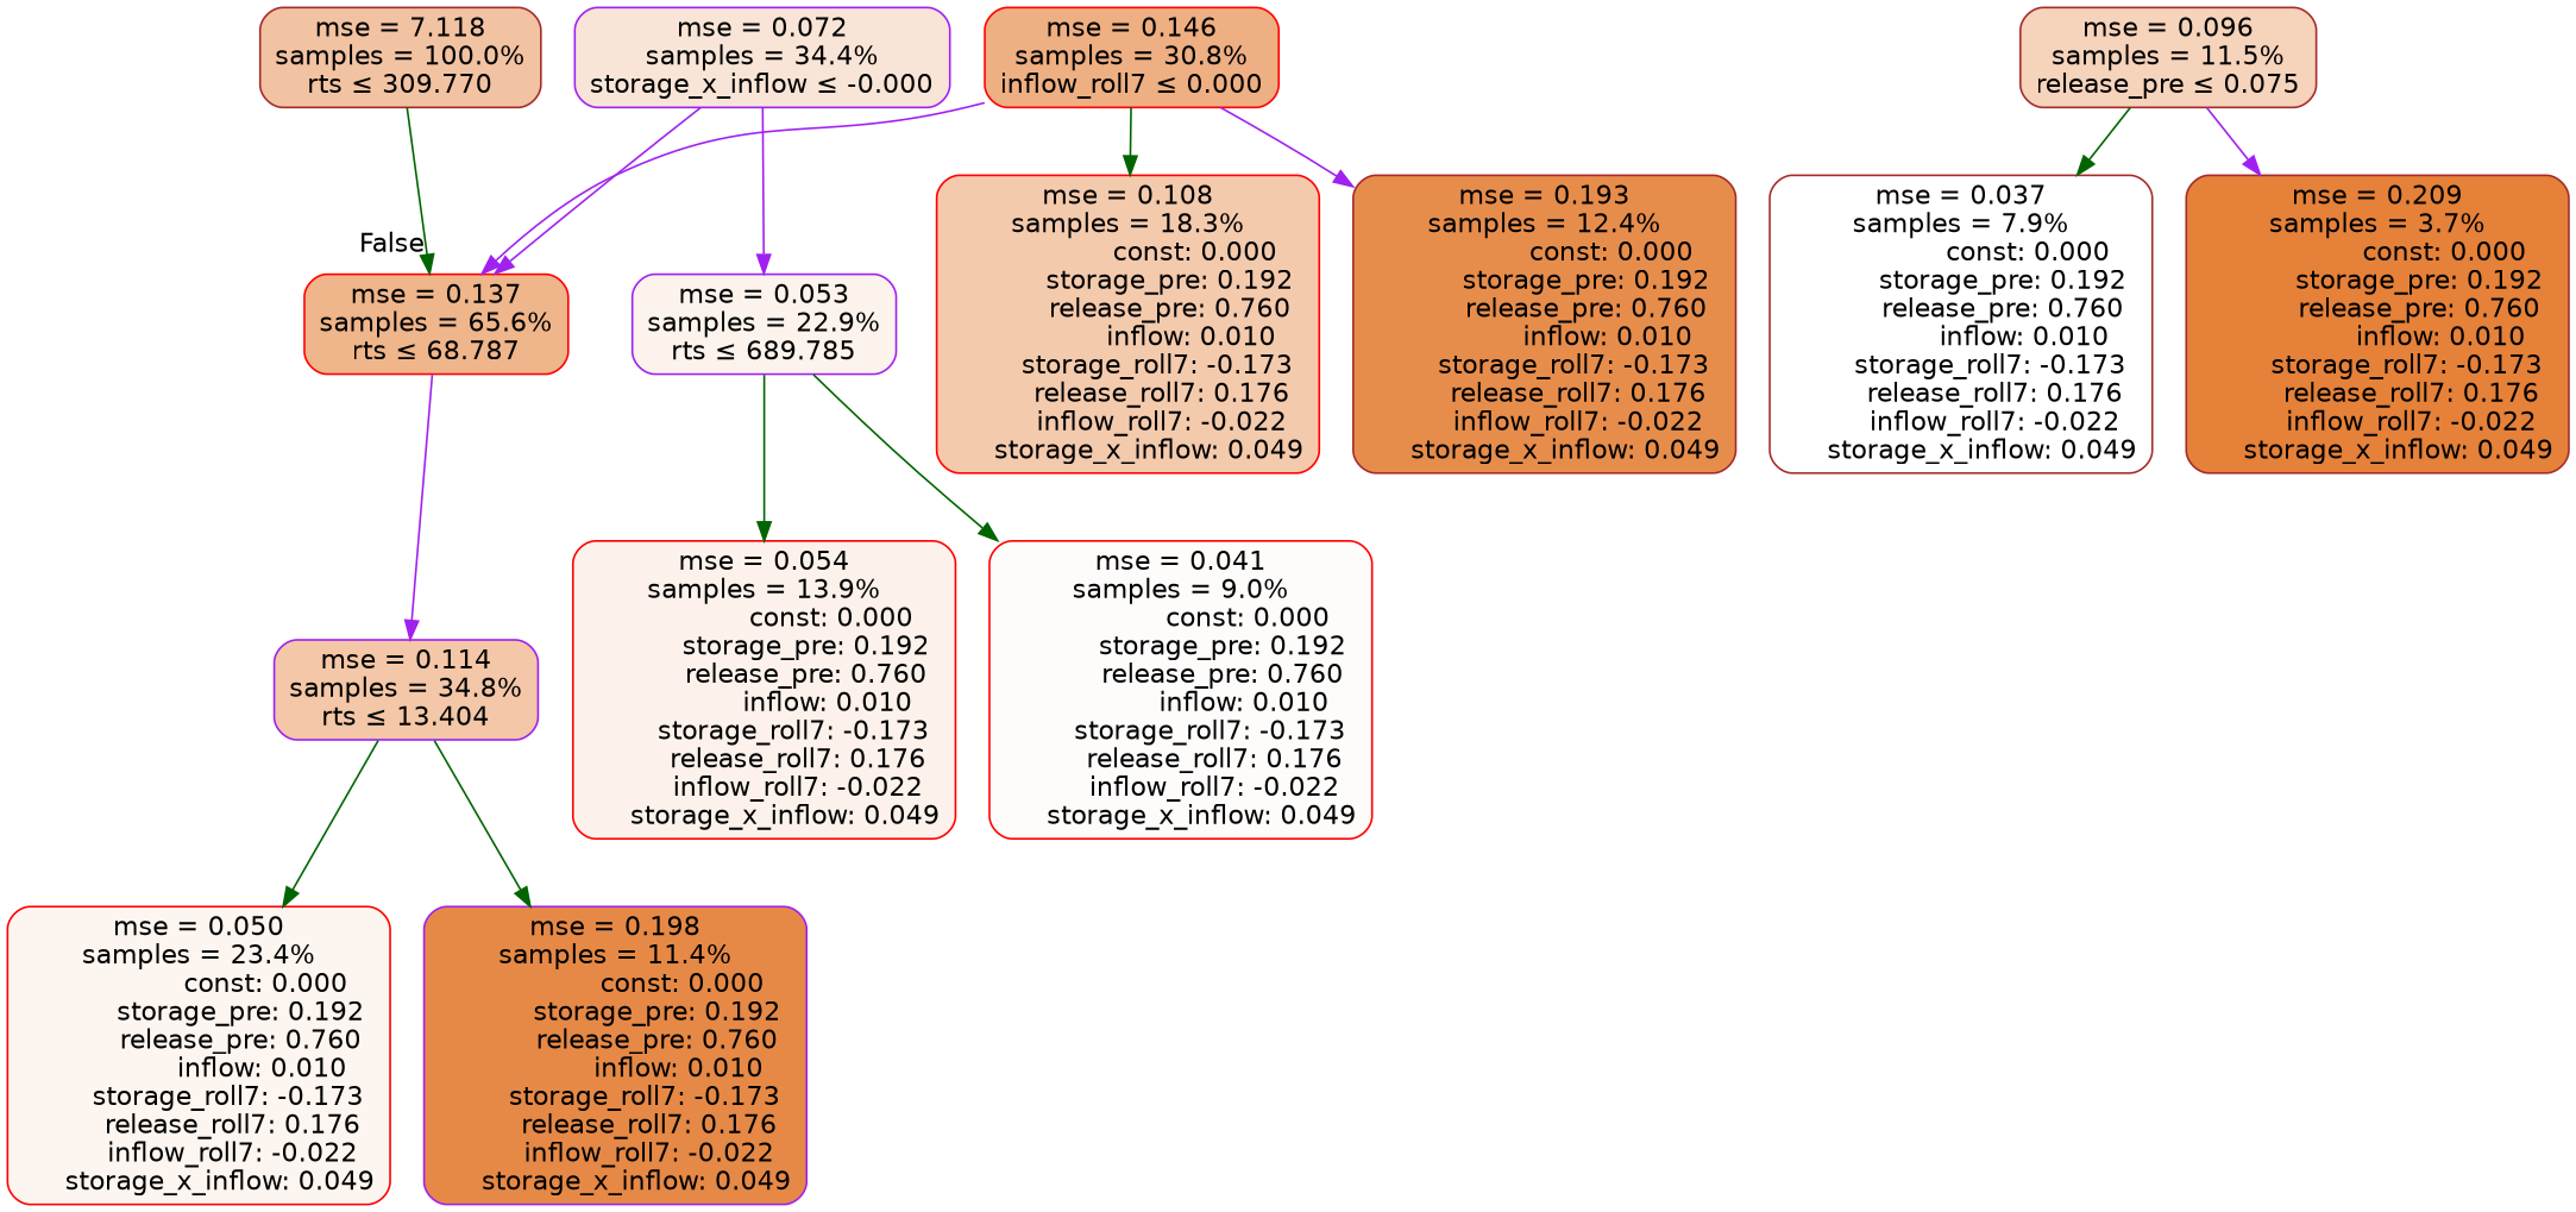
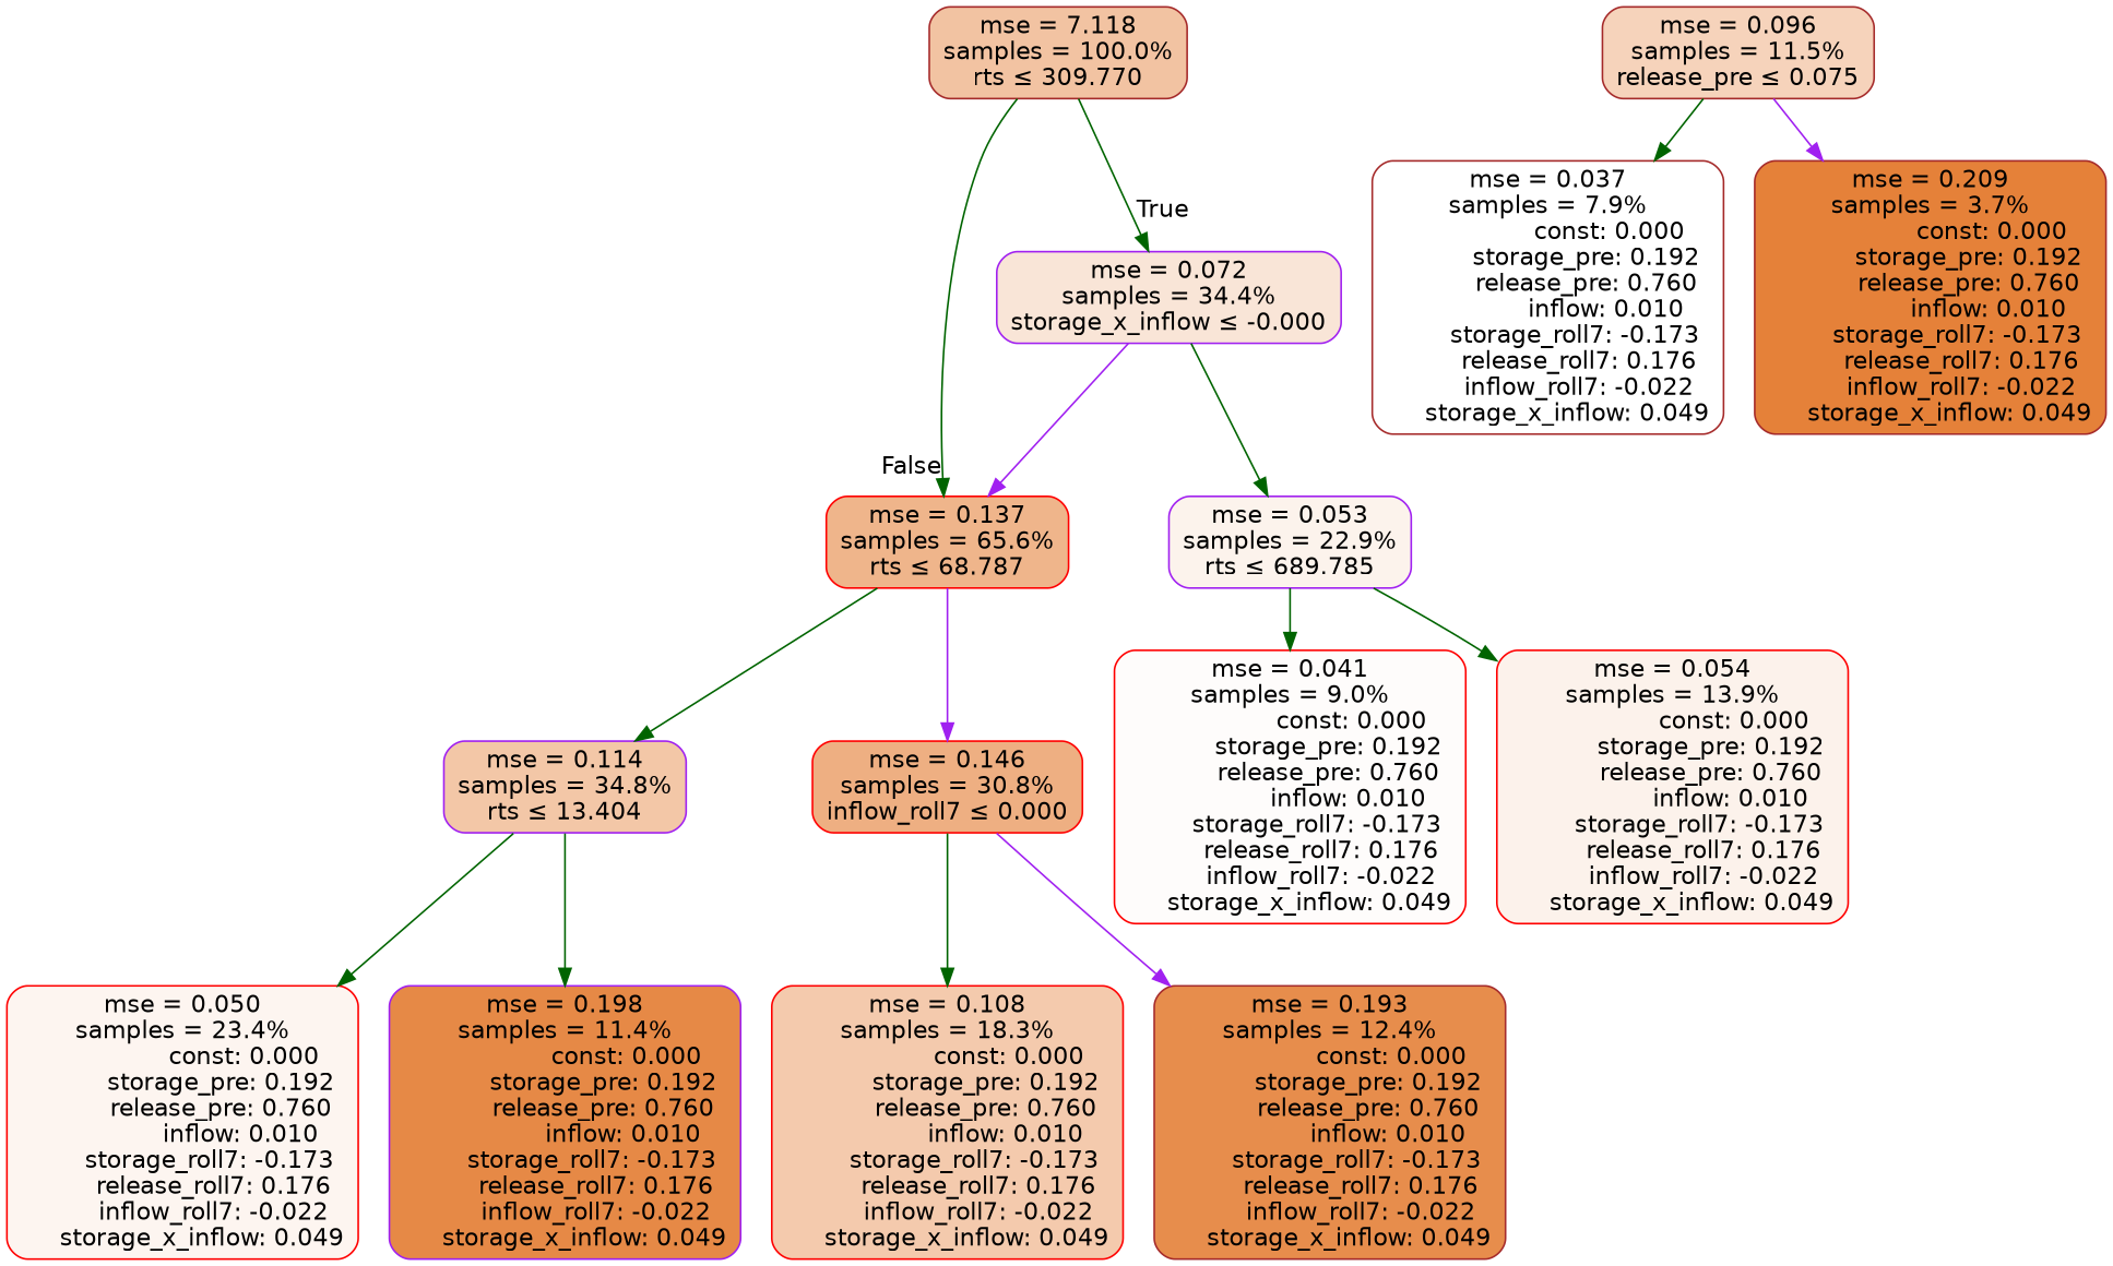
  digraph {
    node [color=red fontname=helvetica shape=rectangle style="filled, rounded"]
    edge [color=darkgreen fontname=helvetica]
    n1 [color=brown fillcolor="#f2c3a2" label="mse = 7.118\nsamples = 100.0%\nrts &le; 309.770"]
    n2 [fillcolor="#efb58b" label="mse = 0.137\nsamples = 65.6%\nrts &le; 68.787"]
    n3 [color=purple fillcolor="#f9e5d7" label="mse = 0.072\nsamples = 34.4%\nstorage_x_inflow &le; -0.000"]
    n4 [color=purple fillcolor="#f3c7a7" label="mse = 0.114\nsamples = 34.8%\nrts &le; 13.404"]
    n5 [fillcolor="#eeaf82" label="mse = 0.146\nsamples = 30.8%\ninflow_roll7 &le; 0.000"]
    n6 [color=purple fillcolor="#fcf3ec" label="mse = 0.053\nsamples = 22.9%\nrts &le; 689.785"]
    n7 [fillcolor="#fdf5f0" label="mse = 0.050\nsamples = 23.4%\n                const: 0.000\n          storage_pre: 0.192\n          release_pre: 0.760\n               inflow: 0.010\n       storage_roll7: -0.173\n        release_roll7: 0.176\n        inflow_roll7: -0.022\n     storage_x_inflow: 0.049"]
    n8 [color=purple fillcolor="#e68946" label="mse = 0.198\nsamples = 11.4%\n                const: 0.000\n          storage_pre: 0.192\n          release_pre: 0.760\n               inflow: 0.010\n       storage_roll7: -0.173\n        release_roll7: 0.176\n        inflow_roll7: -0.022\n     storage_x_inflow: 0.049"]
    n9 [fillcolor="#f4caad" label="mse = 0.108\nsamples = 18.3%\n                const: 0.000\n          storage_pre: 0.192\n          release_pre: 0.760\n               inflow: 0.010\n       storage_roll7: -0.173\n        release_roll7: 0.176\n        inflow_roll7: -0.022\n     storage_x_inflow: 0.049"]
    n10 [color=brown fillcolor="#e78d4c" label="mse = 0.193\nsamples = 12.4%\n                const: 0.000\n          storage_pre: 0.192\n          release_pre: 0.760\n               inflow: 0.010\n       storage_roll7: -0.173\n        release_roll7: 0.176\n        inflow_roll7: -0.022\n     storage_x_inflow: 0.049"]
    n11 [fillcolor="#fefcfb" label="mse = 0.041\nsamples = 9.0%\n                const: 0.000\n          storage_pre: 0.192\n          release_pre: 0.760\n               inflow: 0.010\n       storage_roll7: -0.173\n        release_roll7: 0.176\n        inflow_roll7: -0.022\n     storage_x_inflow: 0.049"]
    n12 [fillcolor="#fcf2eb" label="mse = 0.054\nsamples = 13.9%\n                const: 0.000\n          storage_pre: 0.192\n          release_pre: 0.760\n               inflow: 0.010\n       storage_roll7: -0.173\n        release_roll7: 0.176\n        inflow_roll7: -0.022\n     storage_x_inflow: 0.049"]
    n13 [color=brown fillcolor="#f6d3bb" label="mse = 0.096\nsamples = 11.5%\nrelease_pre &le; 0.075"]
    n14 [color=brown fillcolor="#ffffff" label="mse = 0.037\nsamples = 7.9%\n                const: 0.000\n          storage_pre: 0.192\n          release_pre: 0.760\n               inflow: 0.010\n       storage_roll7: -0.173\n        release_roll7: 0.176\n        inflow_roll7: -0.022\n     storage_x_inflow: 0.049"]
    n15 [color=brown fillcolor="#e58139" label="mse = 0.209\nsamples = 3.7%\n                const: 0.000\n          storage_pre: 0.192\n          release_pre: 0.760\n               inflow: 0.010\n       storage_roll7: -0.173\n        release_roll7: 0.176\n        inflow_roll7: -0.022\n     storage_x_inflow: 0.049"]
    n1 -> n2 [headlabel=False labelangle=45 labeldistance=2.5]
-   n2 -> n4 [color=purple]
-   n5 -> n2 [color=purple]
+   n1 -> n3 [headlabel=True labelangle=-45 labeldistance=2.5]
+   n2 -> n4
+   n2 -> n5 [color=purple]
    n3 -> n2 [color=purple]
-   n3 -> n6 [color=purple]
+   n3 -> n6
    n4 -> n7
    n4 -> n8
    n5 -> n9
    n5 -> n10 [color=purple]
    n6 -> n11
    n6 -> n12
    n13 -> n14
    n13 -> n15 [color=purple]
  }
